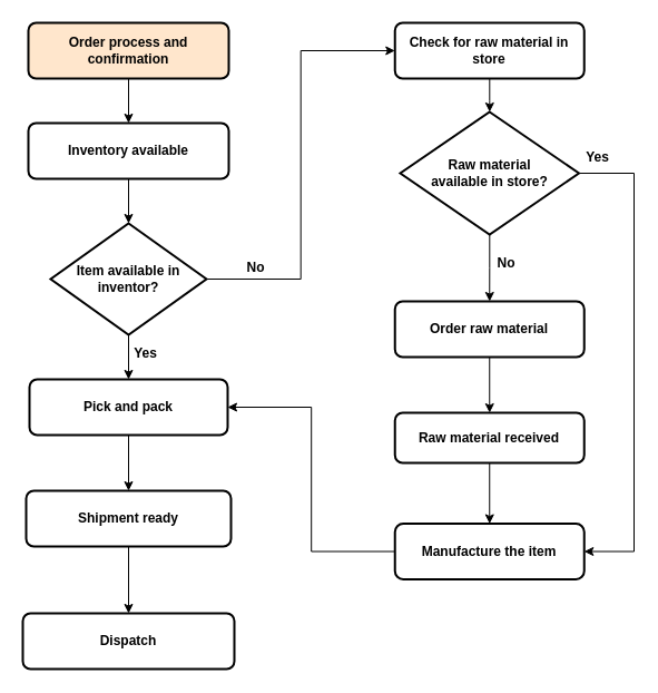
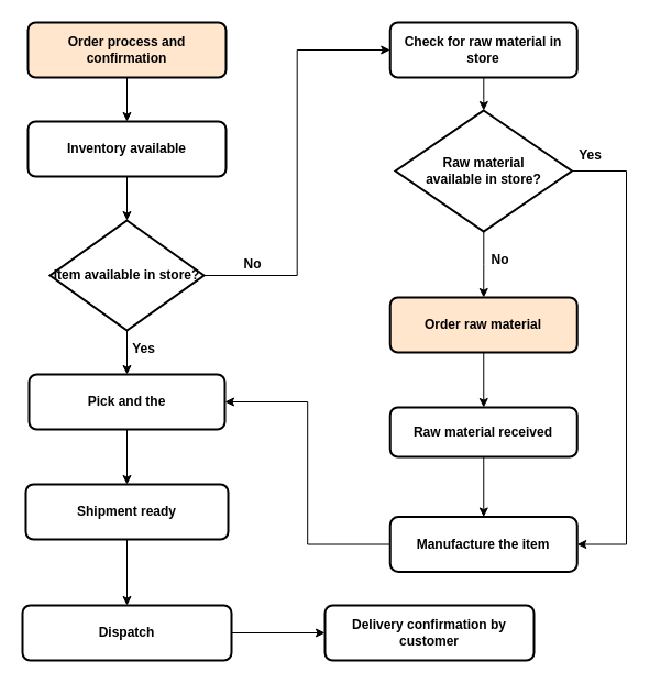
  <mxCell id="0" />
  <mxCell id="1" parent="0" />
  <mxCell id="2" style="edgeStyle=orthogonalEdgeStyle;rounded=0;orthogonalLoop=1;jettySize=auto;html=1;entryX=0;entryY=0.5;entryDx=0;entryDy=0;" edge="1" parent="1" source="4" target="17"><mxGeometry relative="1" as="geometry" /></mxCell>
  <mxCell id="3" style="edgeStyle=orthogonalEdgeStyle;rounded=0;orthogonalLoop=1;jettySize=auto;html=1;" edge="1" parent="1" source="4" target="6"><mxGeometry relative="1" as="geometry" /></mxCell>
- <mxCell id="4" value="Item available in inventor?" style="strokeWidth=2;html=1;shape=mxgraph.flowchart.decision;whiteSpace=wrap;fontStyle=1" vertex="1" parent="1"><mxGeometry x="45" y="200" width="140" height="100" as="geometry" /></mxCell>
+ <mxCell id="4" value="Item available in store?" style="strokeWidth=2;html=1;shape=mxgraph.flowchart.decision;whiteSpace=wrap;fontStyle=1" vertex="1" parent="1"><mxGeometry x="45" y="200" width="140" height="100" as="geometry" /></mxCell>
  <mxCell id="5" style="edgeStyle=orthogonalEdgeStyle;rounded=0;orthogonalLoop=1;jettySize=auto;html=1;entryX=0.5;entryY=0;entryDx=0;entryDy=0;" edge="1" parent="1" source="6" target="8"><mxGeometry relative="1" as="geometry" /></mxCell>
- <mxCell id="6" value="Pick and pack" style="rounded=1;whiteSpace=wrap;html=1;absoluteArcSize=1;arcSize=14;strokeWidth=2;fontStyle=1" vertex="1" parent="1"><mxGeometry x="26" y="340" width="178" height="50" as="geometry" /></mxCell>
+ <mxCell id="6" value="Pick and the" style="rounded=1;whiteSpace=wrap;html=1;absoluteArcSize=1;arcSize=14;strokeWidth=2;fontStyle=1" vertex="1" parent="1"><mxGeometry x="26" y="340" width="178" height="50" as="geometry" /></mxCell>
  <mxCell id="7" value="" style="edgeStyle=orthogonalEdgeStyle;rounded=0;orthogonalLoop=1;jettySize=auto;html=1;" edge="1" parent="1" source="8" target="10"><mxGeometry relative="1" as="geometry" /></mxCell>
  <mxCell id="8" value="Shipment ready" style="rounded=1;whiteSpace=wrap;html=1;absoluteArcSize=1;arcSize=14;strokeWidth=2;fontStyle=1" vertex="1" parent="1"><mxGeometry x="23" y="440" width="184" height="50" as="geometry" /></mxCell>
+ <mxCell id="9" value="" style="edgeStyle=orthogonalEdgeStyle;rounded=0;orthogonalLoop=1;jettySize=auto;html=1;" edge="1" parent="1" source="10" target="11"><mxGeometry relative="1" as="geometry" /></mxCell>
  <mxCell id="10" value="Dispatch" style="rounded=1;whiteSpace=wrap;html=1;absoluteArcSize=1;arcSize=14;strokeWidth=2;fontStyle=1" vertex="1" parent="1"><mxGeometry x="20" y="550" width="190" height="50" as="geometry" /></mxCell>
+ <mxCell id="11" value="Delivery confirmation by customer" style="rounded=1;whiteSpace=wrap;html=1;absoluteArcSize=1;arcSize=14;strokeWidth=2;fontStyle=1" vertex="1" parent="1"><mxGeometry x="295" y="550" width="190" height="50" as="geometry" /></mxCell>
  <mxCell id="12" value="" style="edgeStyle=orthogonalEdgeStyle;rounded=0;orthogonalLoop=1;jettySize=auto;html=1;" edge="1" parent="1" source="13" target="4"><mxGeometry relative="1" as="geometry" /></mxCell>
  <mxCell id="13" value="Inventory available" style="rounded=1;whiteSpace=wrap;html=1;absoluteArcSize=1;arcSize=14;strokeWidth=2;fontStyle=1" vertex="1" parent="1"><mxGeometry x="25" y="110" width="180" height="50" as="geometry" /></mxCell>
  <mxCell id="14" style="edgeStyle=orthogonalEdgeStyle;rounded=0;orthogonalLoop=1;jettySize=auto;html=1;entryX=0.5;entryY=0;entryDx=0;entryDy=0;" edge="1" parent="1" source="15" target="13"><mxGeometry relative="1" as="geometry" /></mxCell>
  <mxCell id="15" value="Order process and confirmation" style="rounded=1;whiteSpace=wrap;html=1;absoluteArcSize=1;arcSize=14;strokeWidth=2;fontStyle=1;fillColor=#ffe6cc;" vertex="1" parent="1"><mxGeometry x="25" y="20" width="180" height="50" as="geometry" /></mxCell>
  <mxCell id="16" value="" style="edgeStyle=orthogonalEdgeStyle;rounded=0;orthogonalLoop=1;jettySize=auto;html=1;" edge="1" parent="1" source="17" target="20"><mxGeometry relative="1" as="geometry" /></mxCell>
  <mxCell id="17" value="Check for raw material in store" style="rounded=1;whiteSpace=wrap;html=1;absoluteArcSize=1;arcSize=14;strokeWidth=2;fontStyle=1" vertex="1" parent="1"><mxGeometry x="354.25" y="20" width="170" height="50" as="geometry" /></mxCell>
  <mxCell id="18" style="edgeStyle=orthogonalEdgeStyle;rounded=0;orthogonalLoop=1;jettySize=auto;html=1;entryX=0.5;entryY=0;entryDx=0;entryDy=0;" edge="1" parent="1" source="20" target="24"><mxGeometry relative="1" as="geometry" /></mxCell>
  <mxCell id="19" style="edgeStyle=orthogonalEdgeStyle;rounded=0;orthogonalLoop=1;jettySize=auto;html=1;entryX=1;entryY=0.5;entryDx=0;entryDy=0;" edge="1" parent="1" source="20" target="22"><mxGeometry relative="1" as="geometry"><Array as="points"><mxPoint x="569" y="155" /><mxPoint x="569" y="494" /></Array></mxGeometry></mxCell>
  <mxCell id="20" value="Raw material &lt;br&gt;available in store?" style="strokeWidth=2;html=1;shape=mxgraph.flowchart.decision;whiteSpace=wrap;fontStyle=1" vertex="1" parent="1"><mxGeometry x="359" y="100" width="160.5" height="110" as="geometry" /></mxCell>
  <mxCell id="21" style="edgeStyle=orthogonalEdgeStyle;rounded=0;orthogonalLoop=1;jettySize=auto;html=1;entryX=1;entryY=0.5;entryDx=0;entryDy=0;" edge="1" parent="1" source="22" target="6"><mxGeometry relative="1" as="geometry" /></mxCell>
  <mxCell id="22" value="Manufacture the item" style="rounded=1;whiteSpace=wrap;html=1;strokeWidth=2;fontStyle=1" vertex="1" parent="1"><mxGeometry x="354.25" y="469.5" width="170" height="50" as="geometry" /></mxCell>
  <mxCell id="23" value="" style="edgeStyle=orthogonalEdgeStyle;rounded=0;orthogonalLoop=1;jettySize=auto;html=1;" edge="1" parent="1" source="24" target="26"><mxGeometry relative="1" as="geometry" /></mxCell>
- <mxCell id="24" value="Order raw material" style="rounded=1;whiteSpace=wrap;html=1;absoluteArcSize=1;arcSize=14;strokeWidth=2;fontStyle=1" vertex="1" parent="1"><mxGeometry x="354.25" y="270" width="170" height="50" as="geometry" /></mxCell>
+ <mxCell id="24" value="Order raw material" style="rounded=1;whiteSpace=wrap;html=1;absoluteArcSize=1;arcSize=14;strokeWidth=2;fontStyle=1;fillColor=#ffe6cc;" vertex="1" parent="1"><mxGeometry x="354.25" y="270" width="170" height="50" as="geometry" /></mxCell>
  <mxCell id="25" style="edgeStyle=orthogonalEdgeStyle;rounded=0;orthogonalLoop=1;jettySize=auto;html=1;" edge="1" parent="1" source="26" target="22"><mxGeometry relative="1" as="geometry" /></mxCell>
  <mxCell id="26" value="Raw material received" style="rounded=1;whiteSpace=wrap;html=1;absoluteArcSize=1;arcSize=14;strokeWidth=2;fontStyle=1" vertex="1" parent="1"><mxGeometry x="354.25" y="370" width="170" height="45" as="geometry" /></mxCell>
  <mxCell id="27" value="No" style="text;html=1;align=center;verticalAlign=middle;resizable=0;points=[];autosize=1;strokeColor=none;fillColor=none;fontStyle=1" vertex="1" parent="1"><mxGeometry x="209" y="225" width="40" height="30" as="geometry" /></mxCell>
  <mxCell id="28" value="Yes" style="text;html=1;align=center;verticalAlign=middle;resizable=0;points=[];autosize=1;strokeColor=none;fillColor=none;fontStyle=1" vertex="1" parent="1"><mxGeometry x="110" y="302" width="40" height="30" as="geometry" /></mxCell>
  <mxCell id="29" value="No" style="text;html=1;align=center;verticalAlign=middle;resizable=0;points=[];autosize=1;strokeColor=none;fillColor=none;fontStyle=1" vertex="1" parent="1"><mxGeometry x="434" y="221" width="40" height="30" as="geometry" /></mxCell>
  <mxCell id="30" value="Yes" style="text;html=1;align=center;verticalAlign=middle;resizable=0;points=[];autosize=1;strokeColor=none;fillColor=none;fontStyle=1" vertex="1" parent="1"><mxGeometry x="516" y="126" width="40" height="30" as="geometry" /></mxCell>
